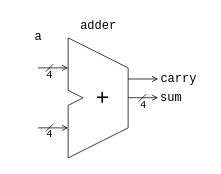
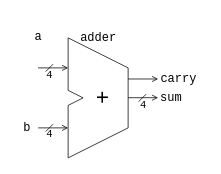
  <mxCell id="0" />
  <mxCell id="1" parent="0" />
  <mxCell id="2" value="" style="group" vertex="1" connectable="0" parent="1"><mxGeometry x="20" y="20" width="252" height="190" as="geometry" /></mxCell>
  <mxCell id="3" value="" style="group;rotation=90;" vertex="1" connectable="0" parent="2"><mxGeometry x="30" y="70" width="160" height="80" as="geometry" /></mxCell>
  <mxCell id="4" value="" style="endArrow=none;html=1;fontFamily=Helvetica;fontSize=12;fontColor=default;rounded=0;curved=0;" edge="1" parent="3"><mxGeometry width="50" height="50" relative="1" as="geometry"><mxPoint x="40" y="-40" as="sourcePoint" /><mxPoint x="40" y="-40" as="targetPoint" /><Array as="points"><mxPoint x="120" /><mxPoint x="120" y="80" /><mxPoint x="40" y="120" /><mxPoint x="40" y="50" /><mxPoint x="60" y="40" /><mxPoint x="40" y="30" /></Array></mxGeometry></mxCell>
  <mxCell id="5" value="+" style="text;html=1;align=center;verticalAlign=middle;resizable=0;points=[];autosize=1;strokeColor=none;fillColor=none;fontFamily=Courier New;fontSize=30;fontColor=default;rotation=90;" vertex="1" parent="3"><mxGeometry x="65" y="14" width="40" height="50" as="geometry" /></mxCell>
  <mxCell id="6" value="" style="endArrow=open;html=1;fontFamily=Helvetica;fontSize=12;fontColor=default;endFill=0;" edge="1" parent="2"><mxGeometry width="50" height="50" relative="1" as="geometry"><mxPoint x="30" y="70" as="sourcePoint" /><mxPoint x="70" y="70" as="targetPoint" /></mxGeometry></mxCell>
  <mxCell id="7" value="" style="endArrow=open;html=1;fontFamily=Helvetica;fontSize=12;fontColor=default;endFill=0;" edge="1" parent="2"><mxGeometry width="50" height="50" relative="1" as="geometry"><mxPoint x="30" y="150" as="sourcePoint" /><mxPoint x="70" y="150" as="targetPoint" /></mxGeometry></mxCell>
  <mxCell id="8" value="" style="endArrow=open;html=1;fontFamily=Helvetica;fontSize=12;fontColor=default;endFill=0;" edge="1" parent="2"><mxGeometry width="50" height="50" relative="1" as="geometry"><mxPoint x="150" y="109.76" as="sourcePoint" /><mxPoint x="190" y="109.76" as="targetPoint" /></mxGeometry></mxCell>
  <mxCell id="9" value="" style="endArrow=none;html=1;fontFamily=Helvetica;fontSize=12;fontColor=default;" edge="1" parent="2"><mxGeometry width="50" height="50" relative="1" as="geometry"><mxPoint x="164" y="115" as="sourcePoint" /><mxPoint x="174" y="105" as="targetPoint" /></mxGeometry></mxCell>
  <mxCell id="10" value="" style="endArrow=none;html=1;fontFamily=Helvetica;fontSize=12;fontColor=default;" edge="1" parent="2"><mxGeometry width="50" height="50" relative="1" as="geometry"><mxPoint x="40" y="155" as="sourcePoint" /><mxPoint x="50" y="145" as="targetPoint" /></mxGeometry></mxCell>
  <mxCell id="11" value="" style="endArrow=none;html=1;fontFamily=Helvetica;fontSize=12;fontColor=default;" edge="1" parent="2"><mxGeometry width="50" height="50" relative="1" as="geometry"><mxPoint x="40" y="75" as="sourcePoint" /><mxPoint x="50" y="65" as="targetPoint" /></mxGeometry></mxCell>
- <mxCell id="12" value="adder" style="text;html=1;align=center;verticalAlign=middle;resizable=0;points=[];autosize=1;strokeColor=none;fillColor=none;fontFamily=Courier New;fontSize=16;fontColor=default;" vertex="1" parent="2"><mxGeometry x="75" width="70" height="30" as="geometry" /></mxCell>
+ <mxCell id="12" value="adder" style="text;html=1;align=center;verticalAlign=middle;resizable=0;points=[];autosize=1;strokeColor=none;fillColor=none;fontFamily=Courier New;fontSize=16;fontColor=default;" vertex="1" parent="2"><mxGeometry x="75" y="15" width="70" height="30" as="geometry" /></mxCell>
  <mxCell id="13" value="sum" style="text;html=1;align=center;verticalAlign=middle;resizable=0;points=[];autosize=1;strokeColor=none;fillColor=none;fontFamily=Courier New;fontSize=16;fontColor=default;" vertex="1" parent="2"><mxGeometry x="182" y="95" width="50" height="30" as="geometry" /></mxCell>
  <mxCell id="14" value="carry" style="text;html=1;align=center;verticalAlign=middle;resizable=0;points=[];autosize=1;strokeColor=none;fillColor=none;fontFamily=Courier New;fontSize=16;fontColor=default;" vertex="1" parent="2"><mxGeometry x="182" y="70" width="70" height="30" as="geometry" /></mxCell>
  <mxCell id="15" value="" style="endArrow=open;html=1;fontFamily=Helvetica;fontSize=12;fontColor=default;endFill=0;" edge="1" parent="2"><mxGeometry width="50" height="50" relative="1" as="geometry"><mxPoint x="150" y="84.83" as="sourcePoint" /><mxPoint x="190" y="84.83" as="targetPoint" /></mxGeometry></mxCell>
  <mxCell id="16" value="a" style="text;html=1;align=center;verticalAlign=middle;resizable=0;points=[];autosize=1;strokeColor=none;fillColor=none;fontFamily=Courier New;fontSize=16;fontColor=default;" vertex="1" parent="2"><mxGeometry x="15" y="14" width="30" height="30" as="geometry" /></mxCell>
+ <mxCell id="17" value="b" style="text;html=1;align=center;verticalAlign=middle;resizable=0;points=[];autosize=1;strokeColor=none;fillColor=none;fontFamily=Courier New;fontSize=16;fontColor=default;" vertex="1" parent="2"><mxGeometry y="135" width="30" height="30" as="geometry" /></mxCell>
  <mxCell id="18" value="4" style="text;html=1;align=center;verticalAlign=middle;resizable=0;points=[];autosize=1;strokeColor=none;fillColor=none;fontFamily=Courier New;fontSize=14;fontColor=default;" vertex="1" parent="2"><mxGeometry x="30" y="65" width="30" height="30" as="geometry" /></mxCell>
  <mxCell id="19" value="4" style="text;html=1;align=center;verticalAlign=middle;resizable=0;points=[];autosize=1;strokeColor=none;fillColor=none;fontFamily=Courier New;fontSize=14;fontColor=default;" vertex="1" parent="2"><mxGeometry x="30" y="144" width="30" height="30" as="geometry" /></mxCell>
  <mxCell id="20" value="4" style="text;html=1;align=center;verticalAlign=middle;resizable=0;points=[];autosize=1;strokeColor=none;fillColor=none;fontFamily=Courier New;fontSize=14;fontColor=default;" vertex="1" parent="2"><mxGeometry x="155" y="105" width="30" height="30" as="geometry" /></mxCell>
